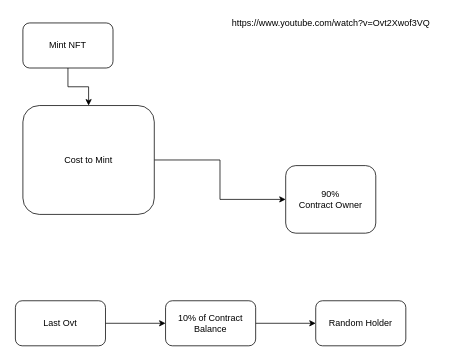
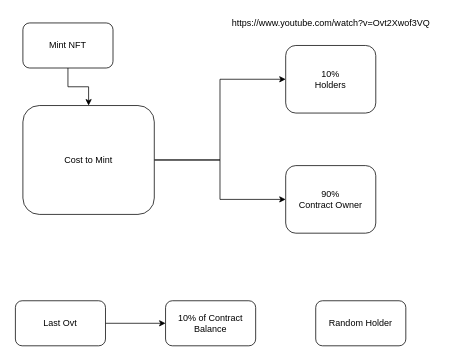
  <mxCell id="0" />
  <mxCell id="1" parent="0" />
  <mxCell id="2" style="edgeStyle=orthogonalEdgeStyle;rounded=0;orthogonalLoop=1;jettySize=auto;html=1;entryX=0.5;entryY=0;entryDx=0;entryDy=0;" edge="1" parent="1" source="3" target="6"><mxGeometry relative="1" as="geometry" /></mxCell>
  <mxCell id="3" value="Mint NFT" style="rounded=1;whiteSpace=wrap;html=1;" vertex="1" parent="1"><mxGeometry x="30" y="30" width="120" height="60" as="geometry" /></mxCell>
+ <mxCell id="4" value="" style="edgeStyle=orthogonalEdgeStyle;rounded=0;orthogonalLoop=1;jettySize=auto;html=1;" edge="1" parent="1" source="6" target="7"><mxGeometry relative="1" as="geometry" /></mxCell>
  <mxCell id="5" value="" style="edgeStyle=orthogonalEdgeStyle;rounded=0;orthogonalLoop=1;jettySize=auto;html=1;" edge="1" parent="1" source="6" target="8"><mxGeometry relative="1" as="geometry" /></mxCell>
  <mxCell id="6" value="Cost to Mint" style="rounded=1;whiteSpace=wrap;html=1;" vertex="1" parent="1"><mxGeometry x="30" y="140" width="175" height="145" as="geometry" /></mxCell>
+ <mxCell id="7" value="10%&lt;br&gt;Holders" style="rounded=1;whiteSpace=wrap;html=1;" vertex="1" parent="1"><mxGeometry x="380" y="60" width="120" height="90" as="geometry" /></mxCell>
  <mxCell id="8" value="90%&lt;br&gt;Contract Owner" style="rounded=1;whiteSpace=wrap;html=1;" vertex="1" parent="1"><mxGeometry x="380" y="220" width="120" height="90" as="geometry" /></mxCell>
  <mxCell id="9" value="https://www.youtube.com/watch?v=Ovt2Xwof3VQ" style="text;html=1;align=center;verticalAlign=middle;resizable=0;points=[];autosize=1;strokeColor=none;fillColor=none;" vertex="1" parent="1"><mxGeometry x="300" y="20" width="280" height="20" as="geometry" /></mxCell>
  <mxCell id="10" value="" style="edgeStyle=orthogonalEdgeStyle;rounded=0;orthogonalLoop=1;jettySize=auto;html=1;" edge="1" parent="1" source="11" target="13"><mxGeometry relative="1" as="geometry" /></mxCell>
  <mxCell id="11" value="Last Ovt" style="rounded=1;whiteSpace=wrap;html=1;" vertex="1" parent="1"><mxGeometry x="20" y="400" width="120" height="60" as="geometry" /></mxCell>
- <mxCell id="12" value="" style="edgeStyle=orthogonalEdgeStyle;rounded=0;orthogonalLoop=1;jettySize=auto;html=1;" edge="1" parent="1" source="13" target="14"><mxGeometry relative="1" as="geometry" /></mxCell>
  <mxCell id="13" value="10% of Contract Balance" style="rounded=1;whiteSpace=wrap;html=1;" vertex="1" parent="1"><mxGeometry x="220" y="400" width="120" height="60" as="geometry" /></mxCell>
  <mxCell id="14" value="Random Holder" style="rounded=1;whiteSpace=wrap;html=1;" vertex="1" parent="1"><mxGeometry x="420" y="400" width="120" height="60" as="geometry" /></mxCell>
